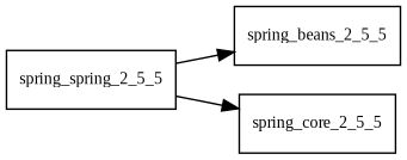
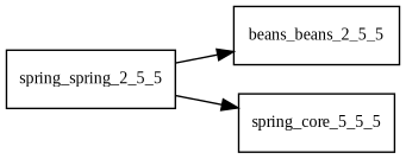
  digraph {
    fontname="Liberation Serif"
    rankdir=LR
    node [fontname="Liberation Serif" fontsize=10.0 shape=box]
    edge [fontname="Liberation Serif"]
    n1 [label=spring_spring_2_5_5]
-   spring_beans_2_5_5
-   spring_core_2_5_5
+   spring_beans_2_5_5 [label=beans_beans_2_5_5]
+   spring_core_2_5_5 [label=spring_core_5_5_5]
    n1 -> spring_beans_2_5_5
    n1 -> spring_core_2_5_5
  }
